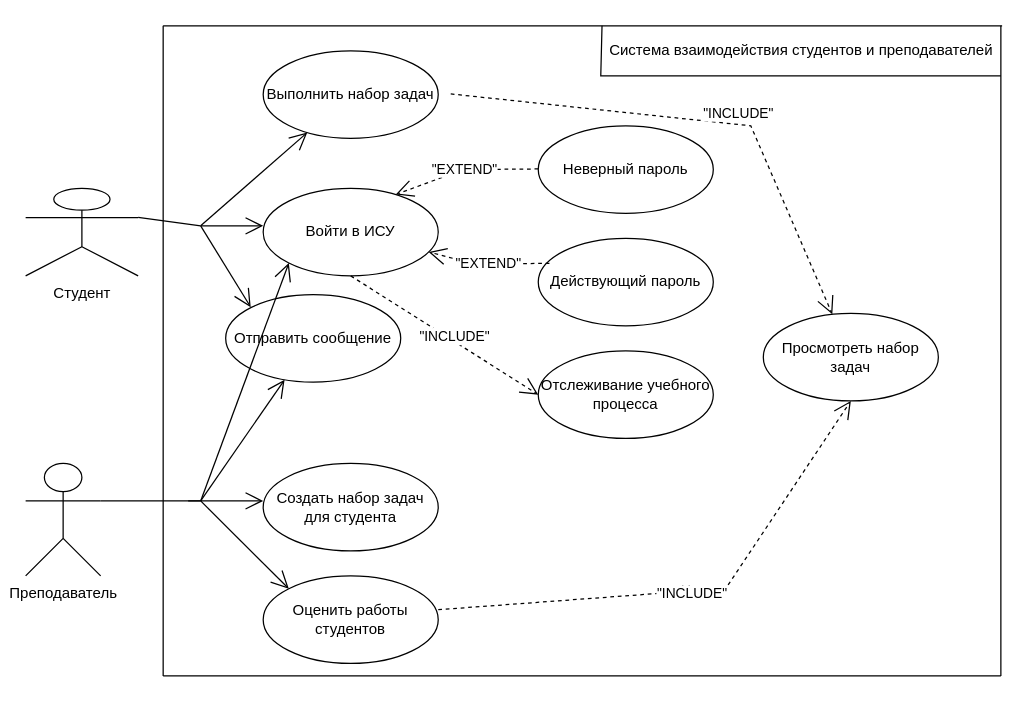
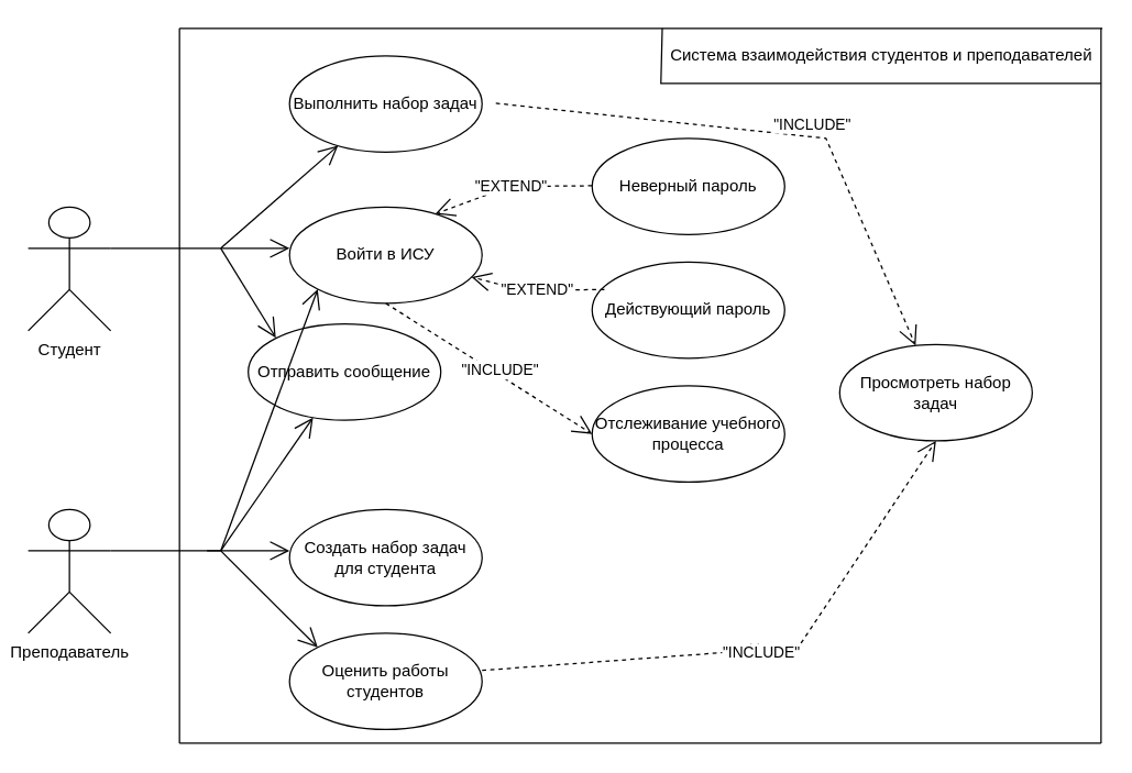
  <mxCell id="0" />
  <mxCell id="1" parent="0" />
- <mxCell id="2" value="Студент" style="shape=umlActor;verticalLabelPosition=bottom;verticalAlign=top;html=1;" vertex="1" parent="1"><mxGeometry x="20" y="150" width="90" height="70" as="geometry" /></mxCell>
+ <mxCell id="2" value="Студент" style="shape=umlActor;verticalLabelPosition=bottom;verticalAlign=top;html=1;" vertex="1" parent="1"><mxGeometry x="20" y="150" width="60" height="90" as="geometry" /></mxCell>
  <mxCell id="3" value="Преподаватель" style="shape=umlActor;verticalLabelPosition=bottom;verticalAlign=top;html=1;" vertex="1" parent="1"><mxGeometry x="20" y="370" width="60" height="90" as="geometry" /></mxCell>
  <mxCell id="4" value="Отправить сообщение" style="ellipse;whiteSpace=wrap;html=1;" vertex="1" parent="1"><mxGeometry x="180" y="235" width="140" height="70" as="geometry" /></mxCell>
  <mxCell id="5" value="Войти в ИСУ" style="ellipse;whiteSpace=wrap;html=1;" vertex="1" parent="1"><mxGeometry x="210" y="150" width="140" height="70" as="geometry" /></mxCell>
  <mxCell id="6" value="Создать набор задач для студента" style="ellipse;whiteSpace=wrap;html=1;" vertex="1" parent="1"><mxGeometry x="210" y="370" width="140" height="70" as="geometry" /></mxCell>
  <mxCell id="7" value="Оценить работы студентов" style="ellipse;whiteSpace=wrap;html=1;" vertex="1" parent="1"><mxGeometry x="210" y="460" width="140" height="70" as="geometry" /></mxCell>
  <mxCell id="8" value="Выполнить набор задач" style="ellipse;whiteSpace=wrap;html=1;" vertex="1" parent="1"><mxGeometry x="210" y="40" width="140" height="70" as="geometry" /></mxCell>
  <mxCell id="9" value="Неверный пароль" style="ellipse;whiteSpace=wrap;html=1;" vertex="1" parent="1"><mxGeometry x="430" y="100" width="140" height="70" as="geometry" /></mxCell>
  <mxCell id="10" value="Действующий пароль" style="ellipse;whiteSpace=wrap;html=1;" vertex="1" parent="1"><mxGeometry x="430" y="190" width="140" height="70" as="geometry" /></mxCell>
  <mxCell id="11" value="&quot;EXTEND&quot;" style="endArrow=open;endSize=12;dashed=1;html=1;rounded=0;entryX=0.757;entryY=0.071;entryDx=0;entryDy=0;entryPerimeter=0;" edge="1" parent="1" target="5"><mxGeometry width="160" relative="1" as="geometry"><mxPoint x="430" y="134.5" as="sourcePoint" /><mxPoint x="340" y="150" as="targetPoint" /><Array as="points"><mxPoint x="370" y="135" /></Array></mxGeometry></mxCell>
  <mxCell id="12" value="&quot;EXTEND&quot;" style="endArrow=open;endSize=12;dashed=1;html=1;rounded=0;" edge="1" parent="1" target="5"><mxGeometry width="160" relative="1" as="geometry"><mxPoint x="438.94" y="210" as="sourcePoint" /><mxPoint x="331" y="216.48" as="targetPoint" /><Array as="points"><mxPoint x="378.94" y="210.5" /></Array></mxGeometry></mxCell>
  <mxCell id="13" value="Просмотреть набор задач" style="ellipse;whiteSpace=wrap;html=1;" vertex="1" parent="1"><mxGeometry x="610" y="250" width="140" height="70" as="geometry" /></mxCell>
  <mxCell id="14" value="Use" style="endArrow=open;endSize=12;dashed=1;html=1;rounded=0;" edge="1" parent="1" target="13"><mxGeometry x="0.185" y="10" width="160" relative="1" as="geometry"><mxPoint x="360" y="74.5" as="sourcePoint" /><mxPoint x="520" y="74.5" as="targetPoint" /><Array as="points"><mxPoint x="600" y="100" /></Array><mxPoint as="offset" /></mxGeometry></mxCell>
  <mxCell id="15" value="&quot;INCLUDE&quot;" style="edgeLabel;html=1;align=center;verticalAlign=middle;resizable=0;points=[];" vertex="1" connectable="0" parent="14"><mxGeometry x="0.095" y="2" relative="1" as="geometry"><mxPoint x="9" y="-6" as="offset" /></mxGeometry></mxCell>
  <mxCell id="16" value="Use" style="endArrow=open;endSize=12;dashed=1;html=1;rounded=0;entryX=0.5;entryY=1;entryDx=0;entryDy=0;exitX=1;exitY=0.386;exitDx=0;exitDy=0;exitPerimeter=0;" edge="1" parent="1" source="7" target="13"><mxGeometry width="160" relative="1" as="geometry"><mxPoint x="360" y="500" as="sourcePoint" /><mxPoint x="520" y="500" as="targetPoint" /><Array as="points"><mxPoint x="580" y="470" /></Array></mxGeometry></mxCell>
  <mxCell id="17" value="&quot;INCLUDE&quot;" style="edgeLabel;html=1;align=center;verticalAlign=middle;resizable=0;points=[];" vertex="1" connectable="0" parent="1"><mxGeometry x="589.969" y="89.967" as="geometry" /></mxCell>
  <mxCell id="18" value="&quot;INCLUDE&quot;" style="edgeLabel;html=1;align=center;verticalAlign=middle;resizable=0;points=[];" vertex="1" connectable="0" parent="1"><mxGeometry x="549.999" y="474.997" as="geometry"><mxPoint x="3" y="-1" as="offset" /></mxGeometry></mxCell>
  <mxCell id="19" value="Отслеживание учебного процесса" style="ellipse;whiteSpace=wrap;html=1;" vertex="1" parent="1"><mxGeometry x="430" y="280" width="140" height="70" as="geometry" /></mxCell>
  <mxCell id="20" value="Use" style="endArrow=open;endSize=12;dashed=1;html=1;rounded=0;entryX=0;entryY=0.5;entryDx=0;entryDy=0;exitX=0.5;exitY=1;exitDx=0;exitDy=0;" edge="1" parent="1" source="5" target="19"><mxGeometry width="160" relative="1" as="geometry"><mxPoint x="210" y="280" as="sourcePoint" /><mxPoint x="370" y="280" as="targetPoint" /><Array as="points" /></mxGeometry></mxCell>
  <mxCell id="21" value="&quot;INCLUDE&quot;" style="edgeLabel;html=1;align=center;verticalAlign=middle;resizable=0;points=[];rotation=0;" vertex="1" connectable="0" parent="1"><mxGeometry x="360" y="285" as="geometry"><mxPoint x="2" y="-17" as="offset" /></mxGeometry></mxCell>
  <mxCell id="22" value="" style="endArrow=none;html=1;rounded=0;" edge="1" parent="1"><mxGeometry width="50" height="50" relative="1" as="geometry"><mxPoint x="130" y="540" as="sourcePoint" /><mxPoint x="130" y="20" as="targetPoint" /></mxGeometry></mxCell>
  <mxCell id="23" value="" style="endArrow=none;html=1;rounded=0;" edge="1" parent="1"><mxGeometry width="50" height="50" relative="1" as="geometry"><mxPoint x="130" y="20" as="sourcePoint" /><mxPoint x="801" y="20" as="targetPoint" /></mxGeometry></mxCell>
  <mxCell id="24" value="" style="endArrow=none;html=1;rounded=0;" edge="1" parent="1"><mxGeometry width="50" height="50" relative="1" as="geometry"><mxPoint x="800" y="540" as="sourcePoint" /><mxPoint x="800" y="20" as="targetPoint" /></mxGeometry></mxCell>
  <mxCell id="25" value="" style="endArrow=none;html=1;rounded=0;" edge="1" parent="1"><mxGeometry width="50" height="50" relative="1" as="geometry"><mxPoint x="130" y="540" as="sourcePoint" /><mxPoint x="800" y="540" as="targetPoint" /></mxGeometry></mxCell>
  <mxCell id="26" value="Система взаимодействия студентов и преподавателей" style="text;html=1;align=center;verticalAlign=middle;resizable=0;points=[];autosize=1;strokeColor=none;fillColor=none;" vertex="1" parent="1"><mxGeometry x="480" y="30" width="320" height="20" as="geometry" /></mxCell>
  <mxCell id="27" value="" style="endArrow=none;html=1;rounded=0;" edge="1" parent="1"><mxGeometry width="50" height="50" relative="1" as="geometry"><mxPoint x="800" y="60" as="sourcePoint" /><mxPoint x="481" y="20" as="targetPoint" /><Array as="points"><mxPoint x="480" y="60" /></Array></mxGeometry></mxCell>
  <mxCell id="28" value="" style="endArrow=none;html=1;rounded=0;exitX=1;exitY=0.333;exitDx=0;exitDy=0;exitPerimeter=0;" edge="1" parent="1" source="2"><mxGeometry width="50" height="50" relative="1" as="geometry"><mxPoint x="120" y="220" as="sourcePoint" /><mxPoint x="160" y="180" as="targetPoint" /></mxGeometry></mxCell>
  <mxCell id="29" value="" style="endArrow=none;html=1;rounded=0;exitX=1;exitY=0.333;exitDx=0;exitDy=0;exitPerimeter=0;" edge="1" parent="1" source="3"><mxGeometry width="50" height="50" relative="1" as="geometry"><mxPoint x="100" y="400" as="sourcePoint" /><mxPoint x="160" y="400" as="targetPoint" /></mxGeometry></mxCell>
  <mxCell id="30" value="" style="endArrow=open;endFill=1;endSize=12;html=1;rounded=0;" edge="1" parent="1" target="8"><mxGeometry width="160" relative="1" as="geometry"><mxPoint x="160" y="180" as="sourcePoint" /><mxPoint x="270" y="134.5" as="targetPoint" /></mxGeometry></mxCell>
  <mxCell id="31" value="" style="endArrow=open;endFill=1;endSize=12;html=1;rounded=0;" edge="1" parent="1"><mxGeometry width="160" relative="1" as="geometry"><mxPoint x="160" y="180" as="sourcePoint" /><mxPoint x="210" y="180" as="targetPoint" /></mxGeometry></mxCell>
  <mxCell id="32" value="" style="endArrow=open;endFill=1;endSize=12;html=1;rounded=0;entryX=0.143;entryY=0.143;entryDx=0;entryDy=0;entryPerimeter=0;" edge="1" parent="1" target="4"><mxGeometry width="160" relative="1" as="geometry"><mxPoint x="160" y="180" as="sourcePoint" /><mxPoint x="320" y="190" as="targetPoint" /></mxGeometry></mxCell>
  <mxCell id="33" value="" style="endArrow=open;endFill=1;endSize=12;html=1;rounded=0;entryX=0;entryY=0;entryDx=0;entryDy=0;" edge="1" parent="1" target="7"><mxGeometry width="160" relative="1" as="geometry"><mxPoint x="160" y="400" as="sourcePoint" /><mxPoint x="280" y="450" as="targetPoint" /></mxGeometry></mxCell>
  <mxCell id="34" value="" style="endArrow=open;endFill=1;endSize=12;html=1;rounded=0;" edge="1" parent="1"><mxGeometry width="160" relative="1" as="geometry"><mxPoint x="150" y="400" as="sourcePoint" /><mxPoint x="210" y="400" as="targetPoint" /></mxGeometry></mxCell>
  <mxCell id="35" value="" style="endArrow=open;endFill=1;endSize=12;html=1;rounded=0;" edge="1" parent="1" target="4"><mxGeometry width="160" relative="1" as="geometry"><mxPoint x="160" y="400" as="sourcePoint" /><mxPoint x="310" y="380" as="targetPoint" /></mxGeometry></mxCell>
  <mxCell id="36" value="" style="endArrow=open;endFill=1;endSize=12;html=1;rounded=0;entryX=0;entryY=1;entryDx=0;entryDy=0;" edge="1" parent="1" target="5"><mxGeometry width="160" relative="1" as="geometry"><mxPoint x="160" y="400" as="sourcePoint" /><mxPoint x="210" y="290" as="targetPoint" /></mxGeometry></mxCell>
